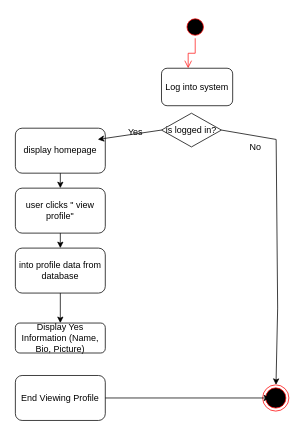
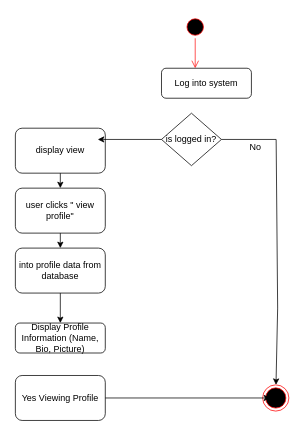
  <mxCell id="0" />
  <mxCell id="1" parent="0" />
  <mxCell id="2" value="" style="ellipse;html=1;shape=startState;fillColor=#000000;strokeColor=#ff0000;" vertex="1" parent="1"><mxGeometry x="245" y="20" width="30" height="30" as="geometry" /></mxCell>
  <mxCell id="3" value="" style="edgeStyle=orthogonalEdgeStyle;html=1;verticalAlign=bottom;endArrow=open;endSize=8;strokeColor=#ff0000;rounded=0;opacity=90;entryX=0.375;entryY=0;entryDx=0;entryDy=0;entryPerimeter=0;" edge="1" source="2" parent="1" target="4"><mxGeometry relative="1" as="geometry"><mxPoint x="260" y="110" as="targetPoint" /></mxGeometry></mxCell>
- <mxCell id="4" value="Log into system" style="rounded=1;whiteSpace=wrap;html=1;" vertex="1" parent="1"><mxGeometry x="215" y="90" width="95" height="50" as="geometry" /></mxCell>
- <mxCell id="5" value="is logged in?" style="rhombus;whiteSpace=wrap;html=1;" vertex="1" parent="1"><mxGeometry x="215" y="150" width="80" height="45" as="geometry" /></mxCell>
- <mxCell id="6" value="display homepage" style="rounded=1;whiteSpace=wrap;html=1;" vertex="1" parent="1"><mxGeometry x="20" y="170" width="120" height="60" as="geometry" /></mxCell>
+ <mxCell id="4" value="Log into system" style="rounded=1;whiteSpace=wrap;html=1;" vertex="1" parent="1"><mxGeometry x="215" y="90" width="120" height="40" as="geometry" /></mxCell>
+ <mxCell id="5" value="is logged in?" style="rhombus;whiteSpace=wrap;html=1;" vertex="1" parent="1"><mxGeometry x="215" y="150" width="80" height="70" as="geometry" /></mxCell>
+ <mxCell id="6" value="display view" style="rounded=1;whiteSpace=wrap;html=1;" vertex="1" parent="1"><mxGeometry x="20" y="170" width="120" height="60" as="geometry" /></mxCell>
  <mxCell id="7" value="user clicks &quot; view profile&quot;" style="rounded=1;whiteSpace=wrap;html=1;" vertex="1" parent="1"><mxGeometry x="20" y="250" width="120" height="60" as="geometry" /></mxCell>
  <mxCell id="8" value="into profile data from database" style="rounded=1;whiteSpace=wrap;html=1;" vertex="1" parent="1"><mxGeometry x="20" y="330" width="120" height="60" as="geometry" /></mxCell>
  <mxCell id="9" value="" style="endArrow=classic;html=1;rounded=0;exitX=0;exitY=0.5;exitDx=0;exitDy=0;" edge="1" parent="1" source="5"><mxGeometry width="50" height="50" relative="1" as="geometry"><mxPoint x="240" y="290" as="sourcePoint" /><mxPoint x="130" y="185" as="targetPoint" /></mxGeometry></mxCell>
  <mxCell id="10" value="" style="endArrow=classic;html=1;rounded=0;entryX=0.5;entryY=0;entryDx=0;entryDy=0;" edge="1" parent="1" target="7"><mxGeometry width="50" height="50" relative="1" as="geometry"><mxPoint x="80" y="230" as="sourcePoint" /><mxPoint x="120" y="280" as="targetPoint" /></mxGeometry></mxCell>
  <mxCell id="11" value="" style="endArrow=classic;html=1;rounded=0;entryX=0.5;entryY=0;entryDx=0;entryDy=0;" edge="1" parent="1" target="8"><mxGeometry width="50" height="50" relative="1" as="geometry"><mxPoint x="80" y="310" as="sourcePoint" /><mxPoint x="90" y="350" as="targetPoint" /></mxGeometry></mxCell>
- <mxCell id="12" value="Yes" style="text;html=1;align=center;verticalAlign=middle;resizable=0;points=[];autosize=1;strokeColor=none;fillColor=none;" vertex="1" parent="1"><mxGeometry x="160" y="160" width="40" height="30" as="geometry" /></mxCell>
  <mxCell id="13" value="" style="endArrow=classic;html=1;rounded=0;exitX=0.5;exitY=1;exitDx=0;exitDy=0;exitPerimeter=0;" edge="1" parent="1" source="8"><mxGeometry width="50" height="50" relative="1" as="geometry"><mxPoint x="240" y="300" as="sourcePoint" /><mxPoint x="80" y="430" as="targetPoint" /></mxGeometry></mxCell>
- <mxCell id="14" value="Display Yes Information (Name, Bio, Picture)" style="rounded=1;whiteSpace=wrap;html=1;" vertex="1" parent="1"><mxGeometry x="20" y="430" width="120" height="40" as="geometry" /></mxCell>
- <mxCell id="15" value="End Viewing Profile" style="rounded=1;whiteSpace=wrap;html=1;" vertex="1" parent="1"><mxGeometry x="20" y="500" width="120" height="60" as="geometry" /></mxCell>
+ <mxCell id="14" value="Display Profile Information (Name, Bio, Picture)" style="rounded=1;whiteSpace=wrap;html=1;" vertex="1" parent="1"><mxGeometry x="20" y="430" width="120" height="40" as="geometry" /></mxCell>
+ <mxCell id="15" value="Yes Viewing Profile" style="rounded=1;whiteSpace=wrap;html=1;" vertex="1" parent="1"><mxGeometry x="20" y="500" width="120" height="60" as="geometry" /></mxCell>
  <mxCell id="16" value="" style="endArrow=classic;html=1;rounded=0;exitX=1;exitY=0.5;exitDx=0;exitDy=0;" edge="1" parent="1" source="5" target="17"><mxGeometry width="50" height="50" relative="1" as="geometry"><mxPoint x="300" y="180" as="sourcePoint" /><mxPoint x="370" y="490" as="targetPoint" /><Array as="points"><mxPoint x="368" y="185" /><mxPoint x="370" y="410" /></Array></mxGeometry></mxCell>
  <mxCell id="17" value="" style="ellipse;html=1;shape=endState;fillColor=#000000;strokeColor=#ff0000;" vertex="1" parent="1"><mxGeometry x="350" y="512.5" width="35" height="35" as="geometry" /></mxCell>
  <mxCell id="18" value="" style="endArrow=classic;html=1;rounded=0;entryX=0.286;entryY=0.5;entryDx=0;entryDy=0;entryPerimeter=0;" edge="1" parent="1" target="17"><mxGeometry width="50" height="50" relative="1" as="geometry"><mxPoint x="140" y="530" as="sourcePoint" /><mxPoint x="340" y="530" as="targetPoint" /></mxGeometry></mxCell>
  <mxCell id="19" value="No" style="text;html=1;align=center;verticalAlign=middle;resizable=0;points=[];autosize=1;strokeColor=none;fillColor=none;" vertex="1" parent="1"><mxGeometry x="320" y="180" width="40" height="30" as="geometry" /></mxCell>
